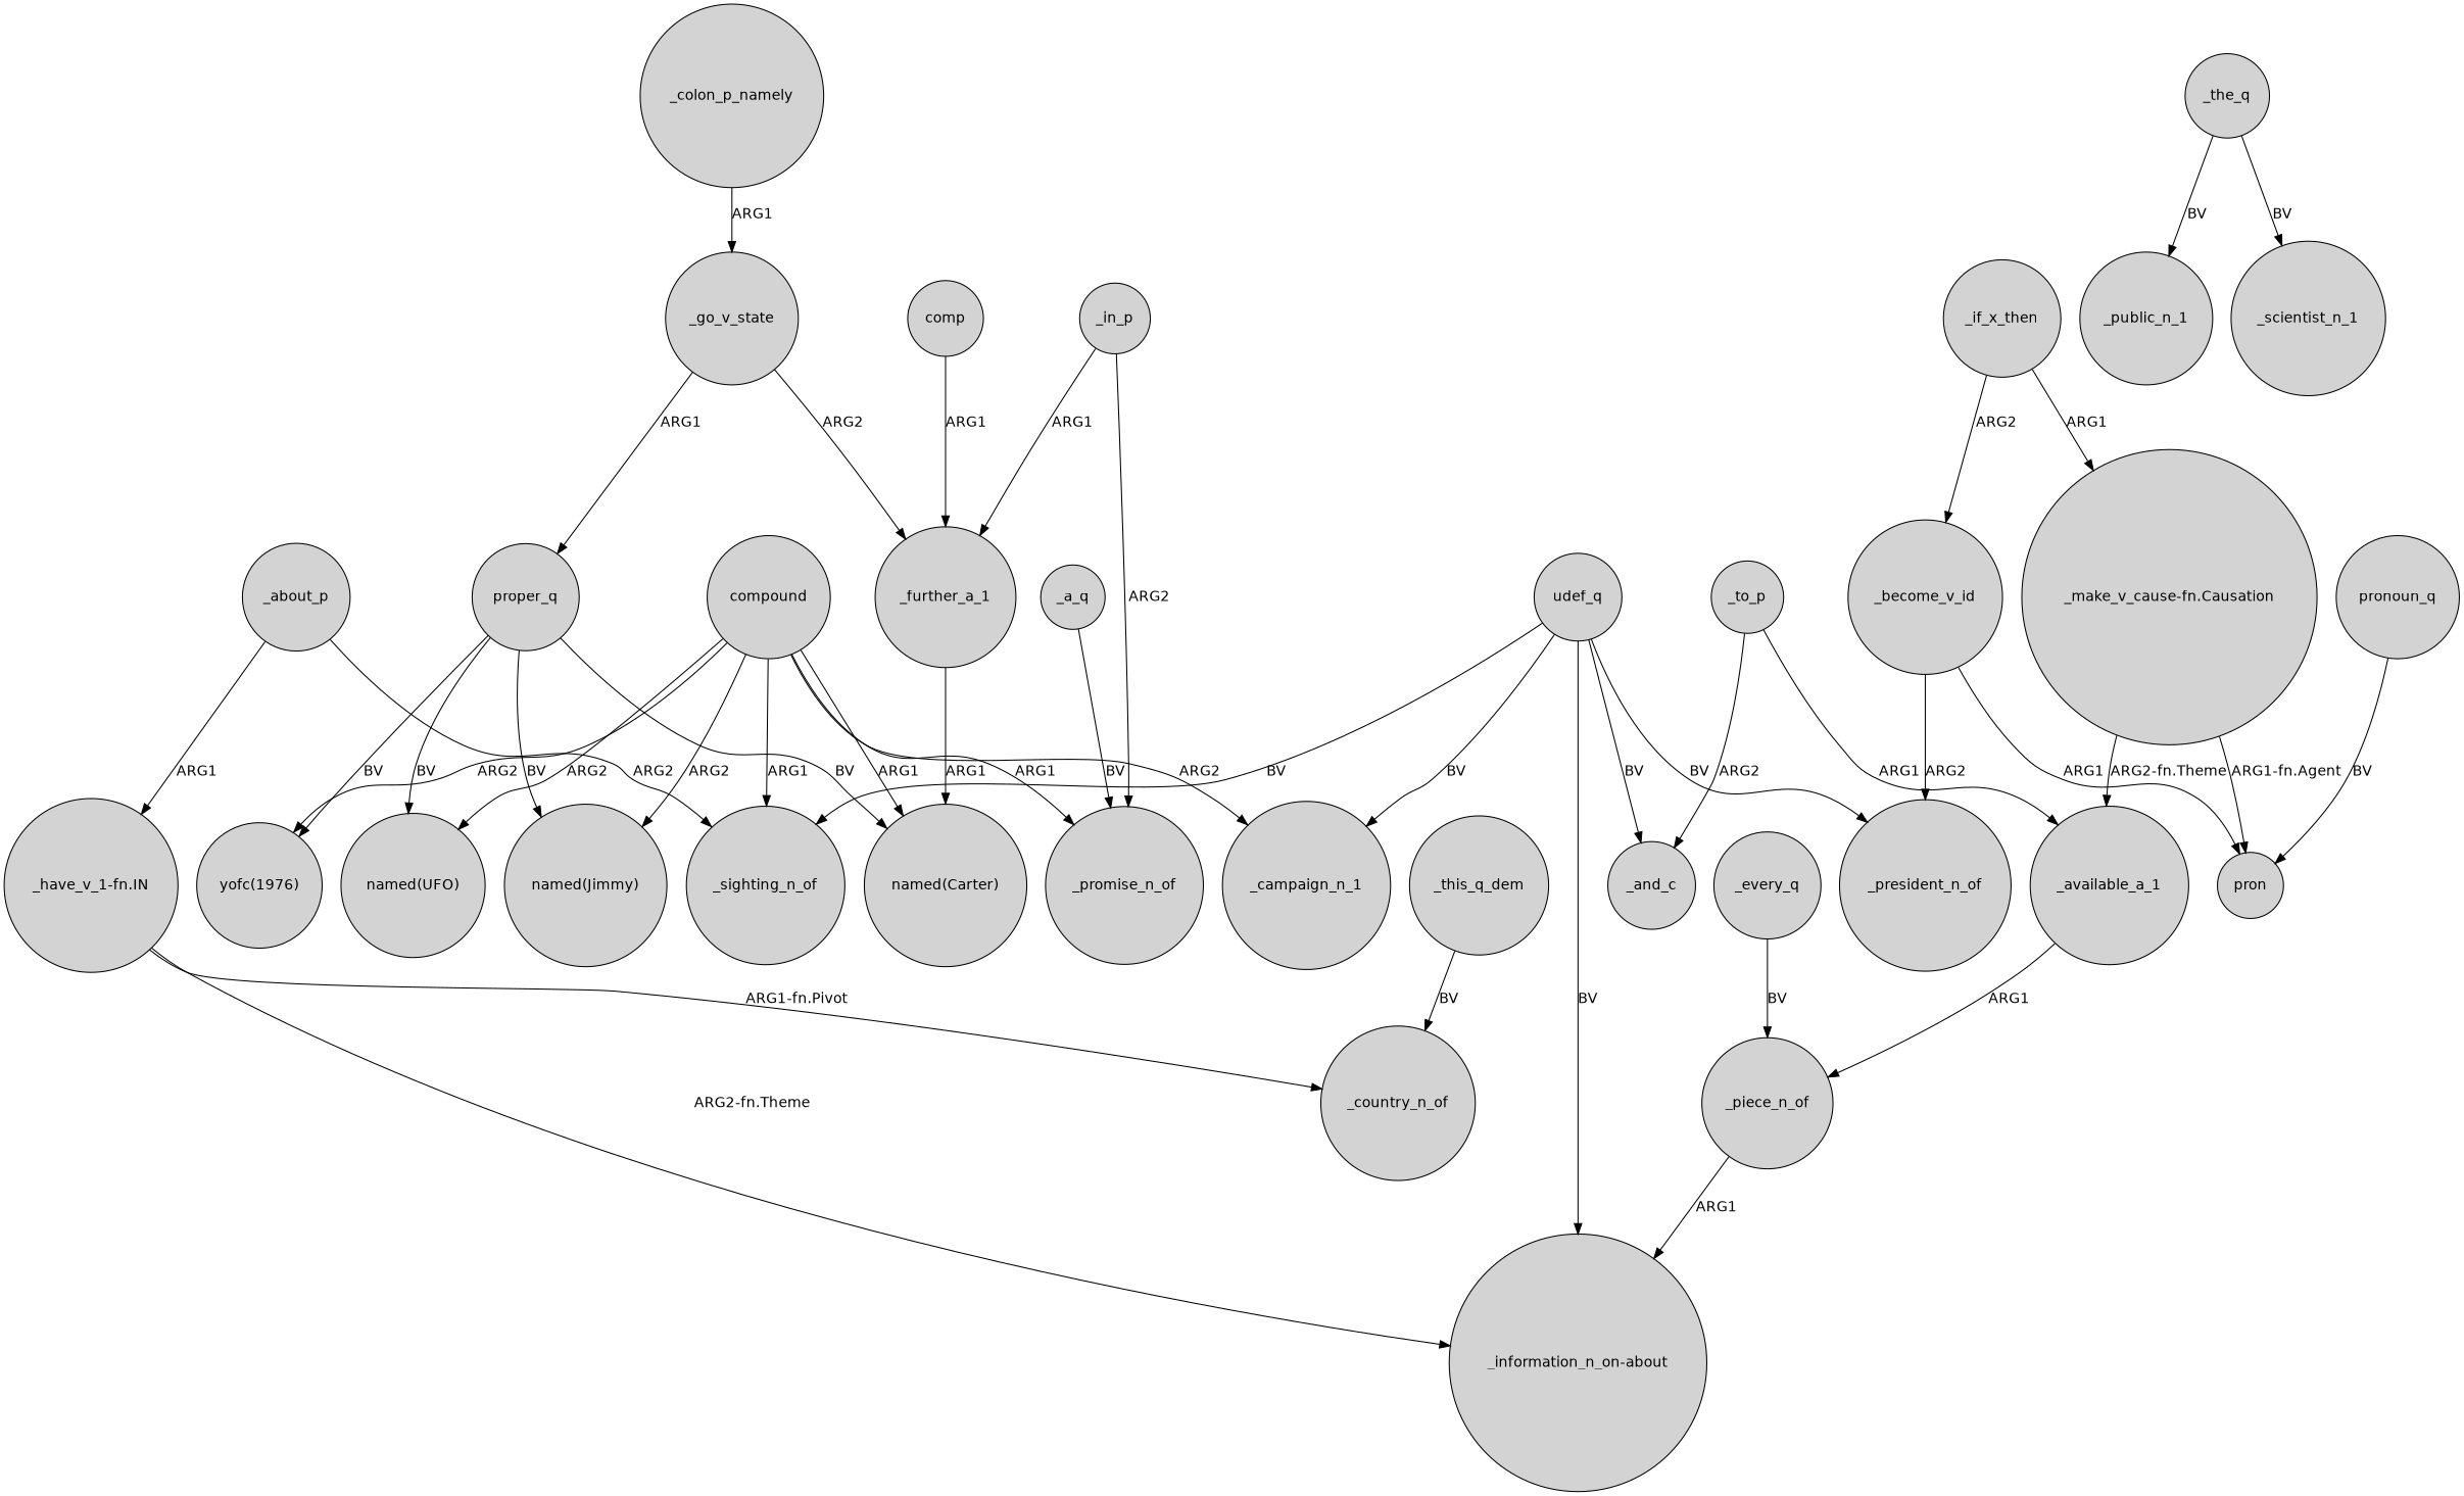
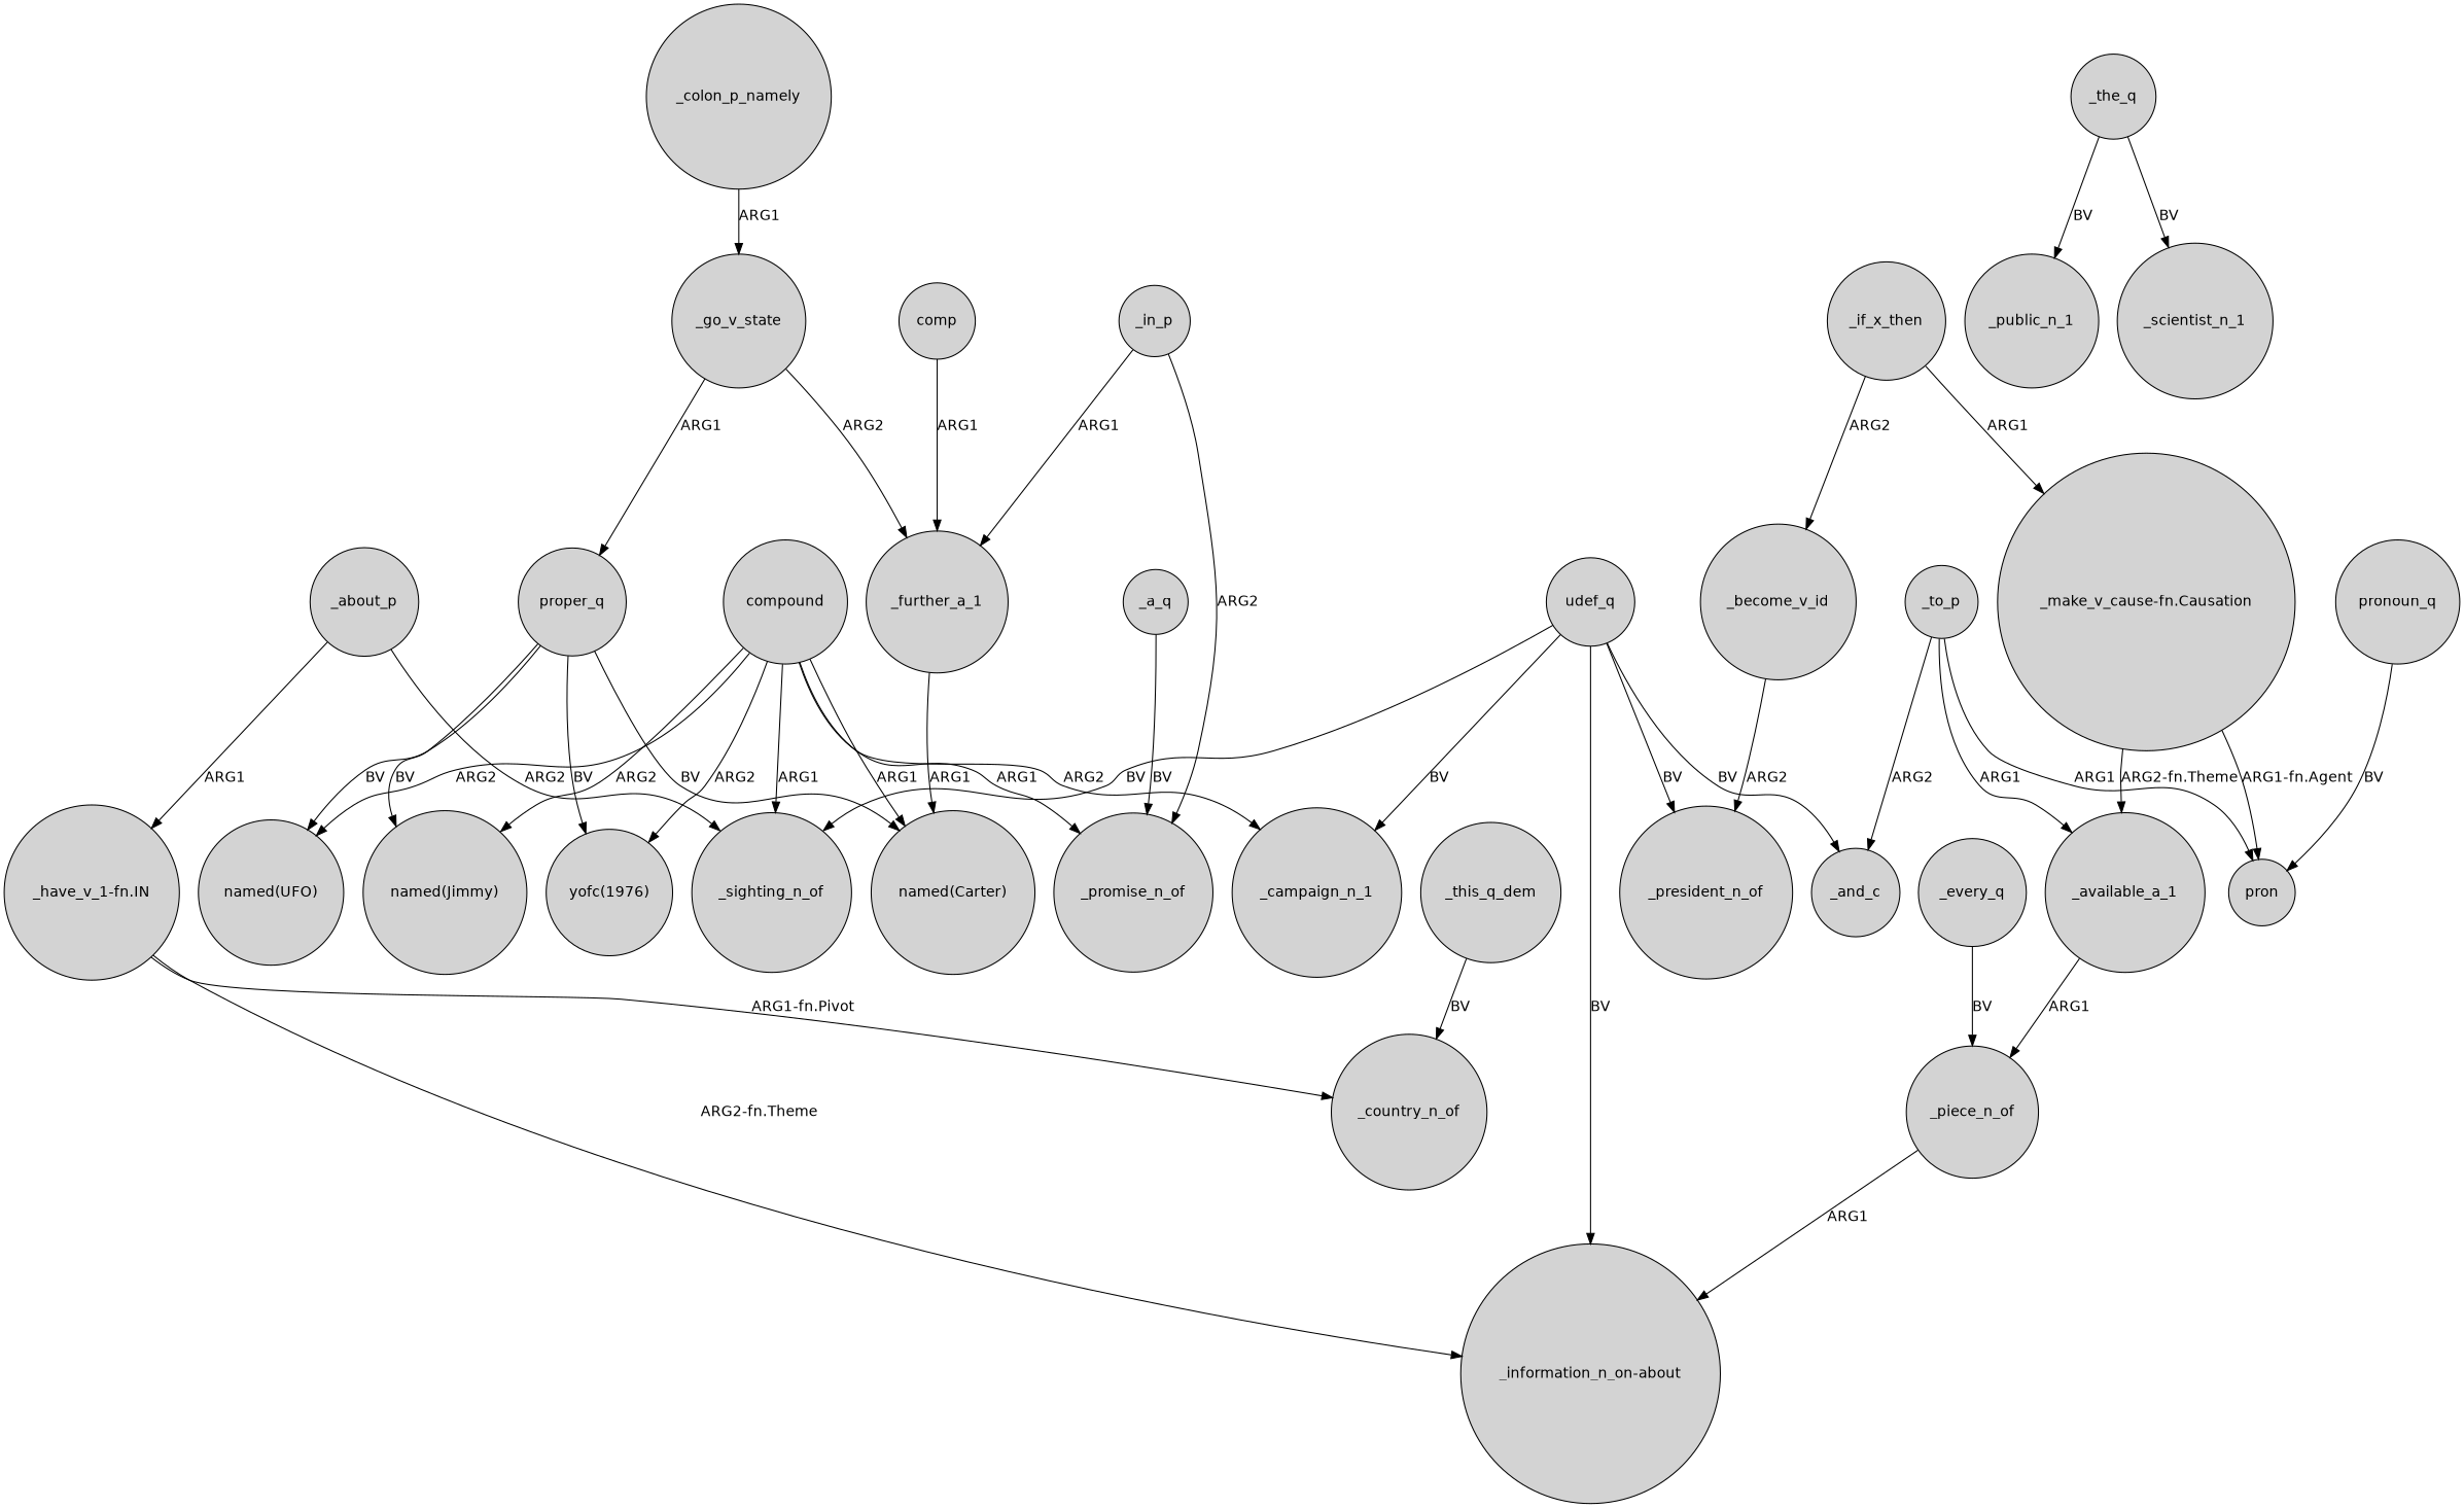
  digraph {
    fontname="DejaVu Sans"
    node [fontname="DejaVu Sans" shape=circle style=filled]
    edge [fontname="DejaVu Sans"]
    _about_p
    _sighting_n_of
    "_have_v_1-fn.IN"
    _country_n_of
    "_information_n_on-about"
    compound
    "yofc(1976)"
    _promise_n_of
    "named(Carter)"
    "named(UFO)"
    "named(Jimmy)"
    _campaign_n_1
    _become_v_id
    _president_n_of
    pron
    _go_v_state
    _further_a_1
    proper_q
    "_make_v_cause-fn.Causation"
    _available_a_1
    _piece_n_of
    _a_q
    _this_q_dem
    udef_q
    _and_c
    _to_p
    _every_q
    _colon_p_namely
    pronoun_q
    _the_q
    _public_n_1
    _scientist_n_1
    comp
    _if_x_then
    _in_p
    _about_p -> _sighting_n_of [label=ARG2]
    _about_p -> "_have_v_1-fn.IN" [label=ARG1]
    "_have_v_1-fn.IN" -> _country_n_of [label="ARG1-fn.Pivot"]
    "_have_v_1-fn.IN" -> "_information_n_on-about" [label="ARG2-fn.Theme"]
    compound -> _sighting_n_of [label=ARG1]
    compound -> "yofc(1976)" [label=ARG2]
    compound -> _promise_n_of [label=ARG1]
    compound -> "named(Carter)" [label=ARG1]
    compound -> "named(UFO)" [label=ARG2]
    compound -> "named(Jimmy)" [label=ARG2]
    compound -> _campaign_n_1 [label=ARG2]
    _become_v_id -> _president_n_of [label=ARG2]
-   _become_v_id -> pron [label=ARG1]
+   _to_p -> pron [label=ARG1]
    _go_v_state -> _further_a_1 [label=ARG2]
    _go_v_state -> proper_q [label=ARG1]
    _further_a_1 -> "named(Carter)" [label=ARG1]
    proper_q -> "yofc(1976)" [label=BV]
    proper_q -> "named(Carter)" [label=BV]
    proper_q -> "named(UFO)" [label=BV]
    proper_q -> "named(Jimmy)" [label=BV]
    "_make_v_cause-fn.Causation" -> pron [label="ARG1-fn.Agent"]
    "_make_v_cause-fn.Causation" -> _available_a_1 [label="ARG2-fn.Theme"]
    _available_a_1 -> _piece_n_of [label=ARG1]
    _piece_n_of -> "_information_n_on-about" [label=ARG1]
    _a_q -> _promise_n_of [label=BV]
    _this_q_dem -> _country_n_of [label=BV]
    udef_q -> _sighting_n_of [label=BV]
    udef_q -> "_information_n_on-about" [label=BV]
    udef_q -> _campaign_n_1 [label=BV]
    udef_q -> _president_n_of [label=BV]
    udef_q -> _and_c [label=BV]
    _to_p -> _available_a_1 [label=ARG1]
    _to_p -> _and_c [label=ARG2]
    _every_q -> _piece_n_of [label=BV]
    _colon_p_namely -> _go_v_state [label=ARG1]
    pronoun_q -> pron [label=BV]
    _the_q -> _public_n_1 [label=BV]
    _the_q -> _scientist_n_1 [label=BV]
    comp -> _further_a_1 [label=ARG1]
    _if_x_then -> _become_v_id [label=ARG2]
    _if_x_then -> "_make_v_cause-fn.Causation" [label=ARG1]
    _in_p -> _promise_n_of [label=ARG2]
    _in_p -> _further_a_1 [label=ARG1]
  }
